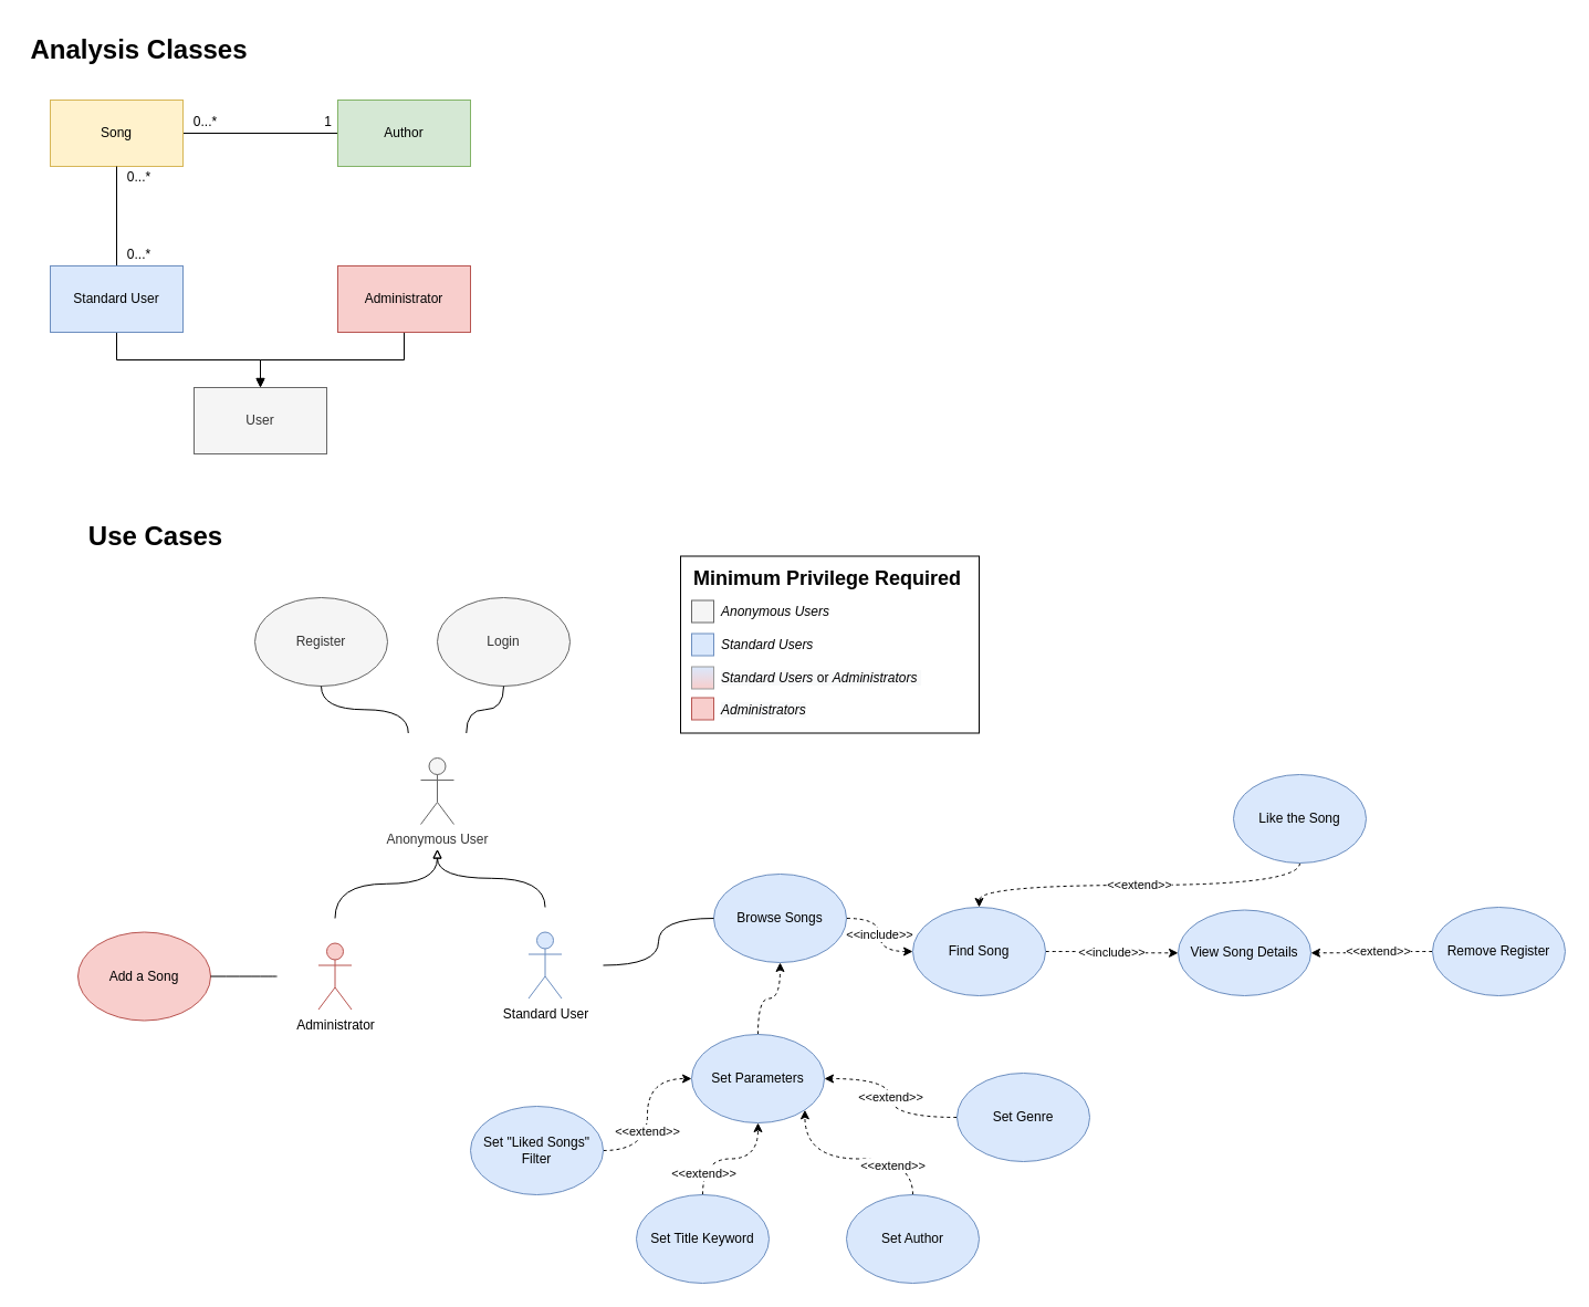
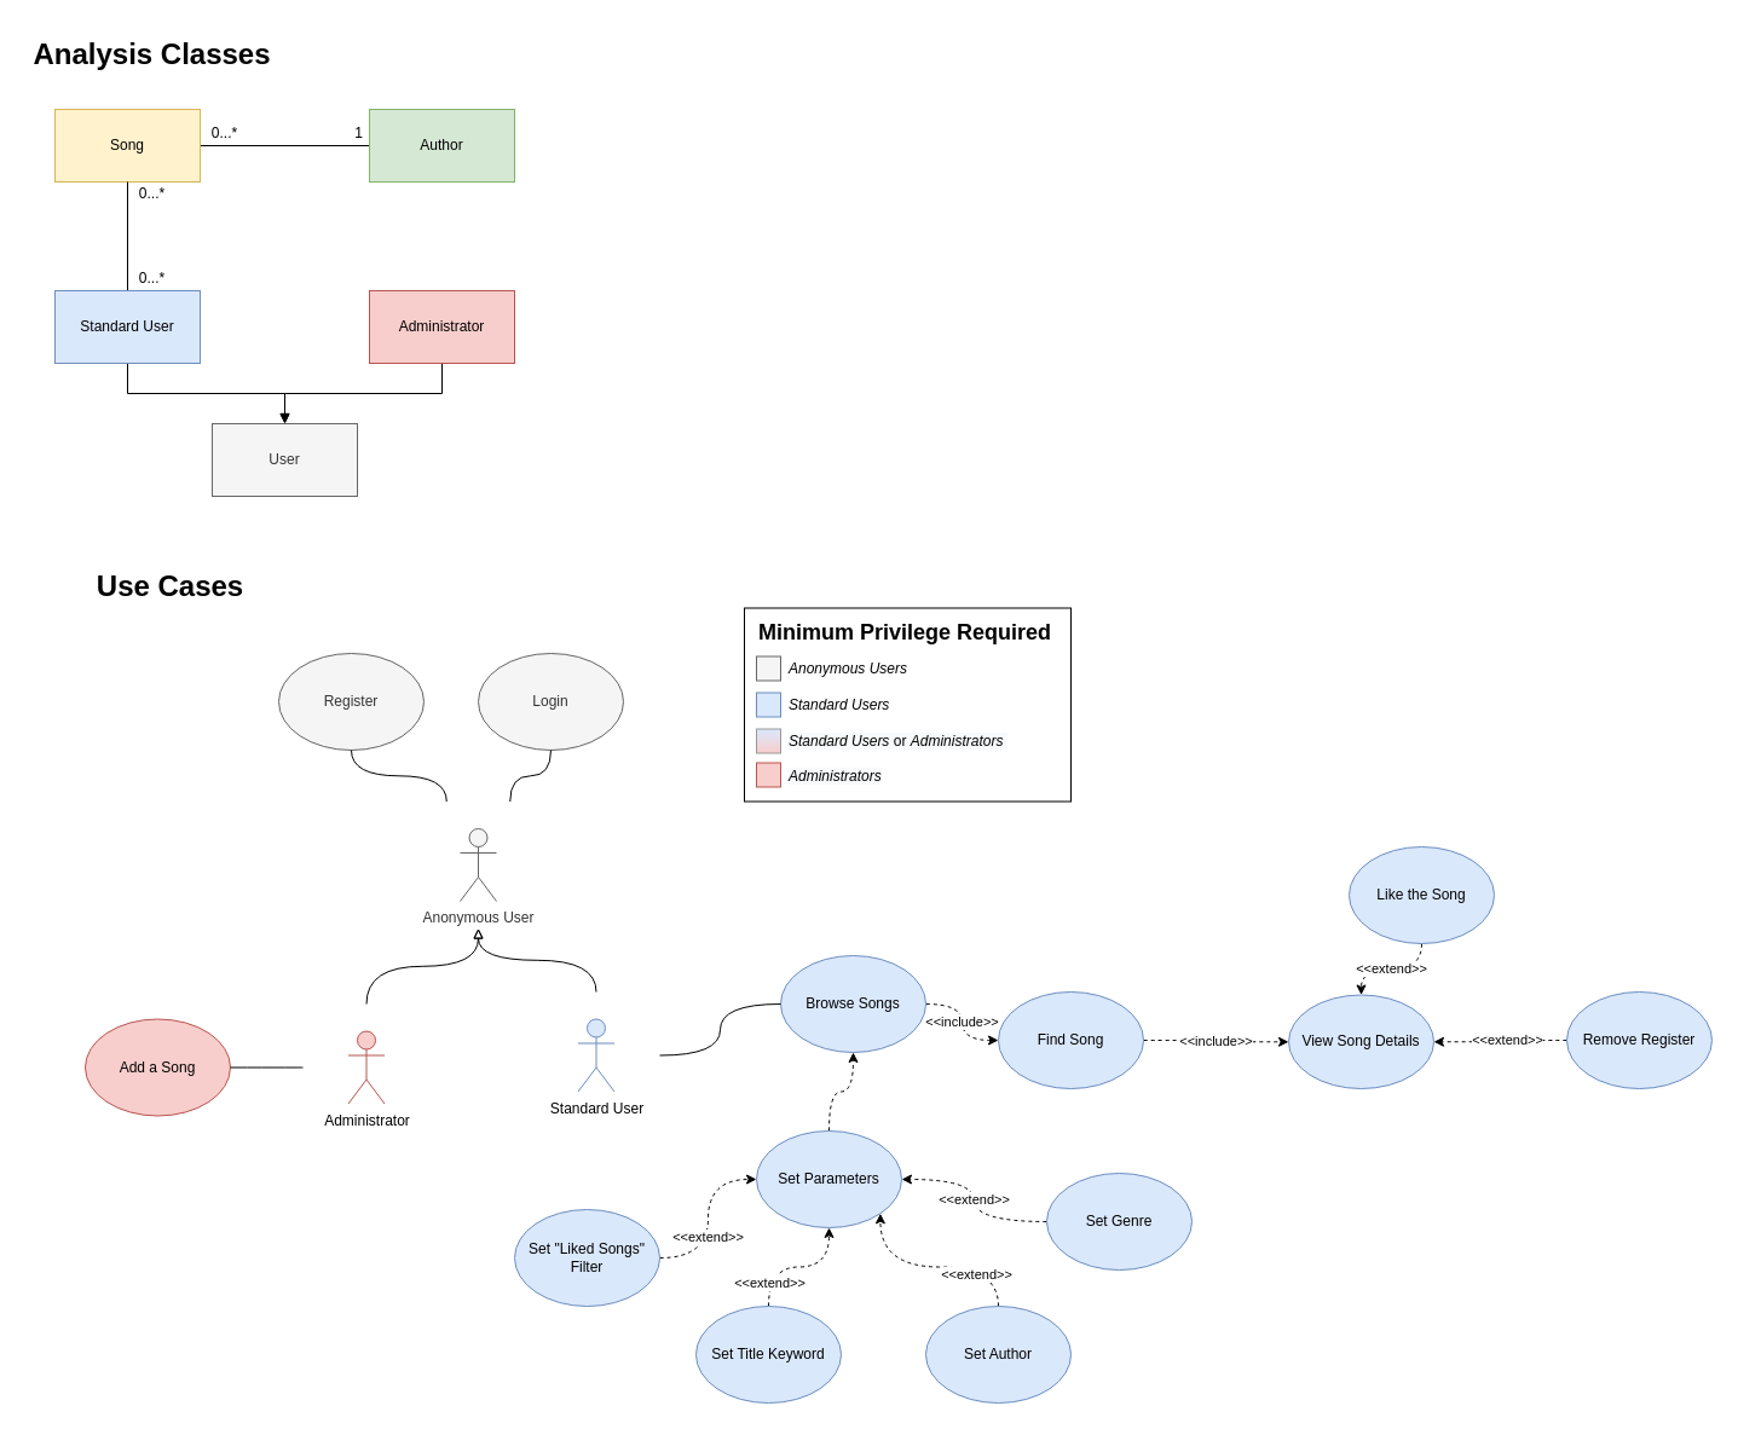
  <mxCell id="0" />
  <mxCell id="1" parent="0" />
  <mxCell id="2" value="" style="whiteSpace=wrap;html=1;align=left;" parent="1" vertex="1"><mxGeometry x="615" y="502.5" width="270" height="160" as="geometry" /></mxCell>
  <mxCell id="3" style="edgeStyle=orthogonalEdgeStyle;rounded=0;orthogonalLoop=1;jettySize=auto;html=1;exitX=1;exitY=0.5;exitDx=0;exitDy=0;endArrow=none;endFill=0;" parent="1" source="4" target="5" edge="1"><mxGeometry relative="1" as="geometry" /></mxCell>
  <mxCell id="4" value="Song" style="rounded=0;whiteSpace=wrap;html=1;fillColor=#fff2cc;strokeColor=#d6b656;" parent="1" vertex="1"><mxGeometry x="45" y="90" width="120" height="60" as="geometry" /></mxCell>
  <mxCell id="5" value="Author" style="rounded=0;whiteSpace=wrap;html=1;fillColor=#d5e8d4;strokeColor=#82b366;" parent="1" vertex="1"><mxGeometry x="305" y="90" width="120" height="60" as="geometry" /></mxCell>
  <mxCell id="6" value="1" style="text;html=1;align=center;verticalAlign=middle;resizable=0;points=[];autosize=1;" parent="1" vertex="1"><mxGeometry x="286" y="100" width="20" height="20" as="geometry" /></mxCell>
  <mxCell id="7" value="0...*" style="text;html=1;align=center;verticalAlign=middle;resizable=0;points=[];autosize=1;" parent="1" vertex="1"><mxGeometry x="165" y="100" width="40" height="20" as="geometry" /></mxCell>
  <mxCell id="8" style="edgeStyle=orthogonalEdgeStyle;rounded=0;orthogonalLoop=1;jettySize=auto;html=1;exitX=0.5;exitY=0;exitDx=0;exitDy=0;entryX=0.5;entryY=1;entryDx=0;entryDy=0;endArrow=none;endFill=0;startArrow=block;startFill=0;" parent="1" source="10" target="13" edge="1"><mxGeometry relative="1" as="geometry" /></mxCell>
  <mxCell id="9" style="edgeStyle=orthogonalEdgeStyle;rounded=0;orthogonalLoop=1;jettySize=auto;html=1;exitX=0.5;exitY=0;exitDx=0;exitDy=0;entryX=0.5;entryY=1;entryDx=0;entryDy=0;endArrow=none;endFill=0;startArrow=block;startFill=1;" parent="1" source="10" target="12" edge="1"><mxGeometry relative="1" as="geometry" /></mxCell>
  <mxCell id="10" value="User" style="rounded=0;whiteSpace=wrap;html=1;fillColor=#f5f5f5;strokeColor=#666666;fontColor=#333333;" parent="1" vertex="1"><mxGeometry x="175" y="350" width="120" height="60" as="geometry" /></mxCell>
  <mxCell id="11" style="edgeStyle=orthogonalEdgeStyle;rounded=0;orthogonalLoop=1;jettySize=auto;html=1;exitX=0.5;exitY=0;exitDx=0;exitDy=0;startArrow=none;startFill=0;endArrow=none;endFill=0;" parent="1" source="12" target="4" edge="1"><mxGeometry relative="1" as="geometry" /></mxCell>
  <mxCell id="12" value="Standard User" style="rounded=0;whiteSpace=wrap;html=1;fillColor=#dae8fc;strokeColor=#6c8ebf;" parent="1" vertex="1"><mxGeometry x="45" y="240" width="120" height="60" as="geometry" /></mxCell>
  <mxCell id="13" value="Administrator" style="rounded=0;whiteSpace=wrap;html=1;fillColor=#f8cecc;strokeColor=#b85450;" parent="1" vertex="1"><mxGeometry x="305" y="240" width="120" height="60" as="geometry" /></mxCell>
  <mxCell id="14" value="0...*" style="text;html=1;align=center;verticalAlign=middle;resizable=0;points=[];autosize=1;" parent="1" vertex="1"><mxGeometry x="105" y="220" width="40" height="20" as="geometry" /></mxCell>
  <mxCell id="15" value="0...*" style="text;html=1;align=center;verticalAlign=middle;resizable=0;points=[];autosize=1;" parent="1" vertex="1"><mxGeometry x="105" y="150" width="40" height="20" as="geometry" /></mxCell>
  <mxCell id="16" value="&lt;h1&gt;Analysis Classes&lt;/h1&gt;" style="text;html=1;align=center;verticalAlign=middle;resizable=0;points=[];autosize=1;" parent="1" vertex="1"><mxGeometry x="20" y="20" width="210" height="50" as="geometry" /></mxCell>
  <mxCell id="17" value="&lt;h1&gt;Use Cases&lt;/h1&gt;" style="text;html=1;align=center;verticalAlign=middle;resizable=0;points=[];autosize=1;" parent="1" vertex="1"><mxGeometry x="70" y="460" width="140" height="50" as="geometry" /></mxCell>
  <mxCell id="18" value="Register" style="ellipse;whiteSpace=wrap;html=1;fillColor=#f5f5f5;strokeColor=#666666;fontColor=#333333;" parent="1" vertex="1"><mxGeometry x="230" y="540" width="120" height="80" as="geometry" /></mxCell>
  <mxCell id="19" value="" style="group" parent="1" vertex="1" connectable="0"><mxGeometry x="342.5" y="662.5" width="105" height="105" as="geometry" /></mxCell>
  <mxCell id="20" value="" style="whiteSpace=wrap;html=1;aspect=fixed;fillColor=none;strokeColor=none;" parent="19" vertex="1"><mxGeometry width="105" height="105" as="geometry" /></mxCell>
  <mxCell id="21" value="Anonymous User" style="shape=umlActor;verticalLabelPosition=bottom;verticalAlign=top;html=1;outlineConnect=0;fillColor=#f5f5f5;strokeColor=#666666;fontColor=#333333;" parent="19" vertex="1"><mxGeometry x="37.5" y="22.5" width="30" height="60" as="geometry" /></mxCell>
  <mxCell id="22" style="edgeStyle=orthogonalEdgeStyle;rounded=0;orthogonalLoop=1;jettySize=auto;html=1;exitX=0.25;exitY=0;exitDx=0;exitDy=0;entryX=0.5;entryY=1;entryDx=0;entryDy=0;curved=1;endArrow=none;endFill=0;" parent="1" source="20" target="18" edge="1"><mxGeometry relative="1" as="geometry" /></mxCell>
  <mxCell id="23" value="Login" style="ellipse;whiteSpace=wrap;html=1;fillColor=#f5f5f5;strokeColor=#666666;fontColor=#333333;" parent="1" vertex="1"><mxGeometry x="395" y="540" width="120" height="80" as="geometry" /></mxCell>
  <mxCell id="24" style="edgeStyle=orthogonalEdgeStyle;curved=1;rounded=0;orthogonalLoop=1;jettySize=auto;html=1;exitX=0.75;exitY=0;exitDx=0;exitDy=0;entryX=0.5;entryY=1;entryDx=0;entryDy=0;endArrow=none;endFill=0;" parent="1" source="20" target="23" edge="1"><mxGeometry relative="1" as="geometry" /></mxCell>
  <mxCell id="25" value="" style="group" parent="1" vertex="1" connectable="0"><mxGeometry x="440" y="820" width="105" height="105" as="geometry" /></mxCell>
  <mxCell id="26" value="" style="whiteSpace=wrap;html=1;aspect=fixed;fillColor=none;strokeColor=none;" parent="25" vertex="1"><mxGeometry width="105" height="105" as="geometry" /></mxCell>
  <mxCell id="27" value="Standard User" style="shape=umlActor;verticalLabelPosition=bottom;verticalAlign=top;html=1;outlineConnect=0;fillColor=#dae8fc;strokeColor=#6c8ebf;" parent="25" vertex="1"><mxGeometry x="37.5" y="22.5" width="30" height="60" as="geometry" /></mxCell>
  <mxCell id="28" style="edgeStyle=orthogonalEdgeStyle;curved=1;rounded=0;orthogonalLoop=1;jettySize=auto;html=1;exitX=0.5;exitY=0;exitDx=0;exitDy=0;entryX=0.5;entryY=1;entryDx=0;entryDy=0;endArrow=block;endFill=0;" parent="1" source="26" target="20" edge="1"><mxGeometry relative="1" as="geometry" /></mxCell>
  <mxCell id="29" value="" style="group" parent="1" vertex="1" connectable="0"><mxGeometry x="250" y="830" width="105" height="105" as="geometry" /></mxCell>
  <mxCell id="30" value="" style="whiteSpace=wrap;html=1;aspect=fixed;fillColor=none;strokeColor=none;" parent="29" vertex="1"><mxGeometry width="105" height="105" as="geometry" /></mxCell>
  <mxCell id="31" value="Administrator" style="shape=umlActor;verticalLabelPosition=bottom;verticalAlign=top;html=1;outlineConnect=0;fillColor=#f8cecc;strokeColor=#b85450;" parent="29" vertex="1"><mxGeometry x="37.5" y="22.5" width="30" height="60" as="geometry" /></mxCell>
  <mxCell id="32" style="edgeStyle=orthogonalEdgeStyle;curved=1;rounded=0;orthogonalLoop=1;jettySize=auto;html=1;exitX=0.5;exitY=0;exitDx=0;exitDy=0;entryX=0.5;entryY=1;entryDx=0;entryDy=0;endArrow=block;endFill=0;" parent="1" source="30" target="20" edge="1"><mxGeometry relative="1" as="geometry" /></mxCell>
  <mxCell id="33" value="&amp;lt;&amp;lt;include&amp;gt;&amp;gt;" style="edgeStyle=orthogonalEdgeStyle;curved=1;rounded=0;orthogonalLoop=1;jettySize=auto;html=1;exitX=1;exitY=0.5;exitDx=0;exitDy=0;entryX=0;entryY=0.5;entryDx=0;entryDy=0;dashed=1;startArrow=none;startFill=0;endArrow=classic;endFill=1;" parent="1" source="34" target="37" edge="1"><mxGeometry relative="1" as="geometry" /></mxCell>
  <mxCell id="34" value="Browse Songs" style="ellipse;whiteSpace=wrap;html=1;fillColor=#dae8fc;strokeColor=#6c8ebf;" parent="1" vertex="1"><mxGeometry x="645" y="790" width="120" height="80" as="geometry" /></mxCell>
  <mxCell id="35" style="edgeStyle=orthogonalEdgeStyle;curved=1;rounded=0;orthogonalLoop=1;jettySize=auto;html=1;exitX=1;exitY=0.5;exitDx=0;exitDy=0;entryX=0;entryY=0.5;entryDx=0;entryDy=0;endArrow=none;endFill=0;" parent="1" source="26" target="34" edge="1"><mxGeometry relative="1" as="geometry" /></mxCell>
  <mxCell id="36" value="&amp;lt;&amp;lt;include&amp;gt;&amp;gt;" style="edgeStyle=orthogonalEdgeStyle;curved=1;rounded=0;orthogonalLoop=1;jettySize=auto;html=1;exitX=1;exitY=0.5;exitDx=0;exitDy=0;dashed=1;endArrow=classic;endFill=1;" parent="1" source="37" target="46" edge="1"><mxGeometry relative="1" as="geometry" /></mxCell>
  <mxCell id="37" value="Find Song" style="ellipse;whiteSpace=wrap;html=1;fillColor=#dae8fc;strokeColor=#6c8ebf;" parent="1" vertex="1"><mxGeometry x="825" y="820" width="120" height="80" as="geometry" /></mxCell>
  <mxCell id="38" style="edgeStyle=orthogonalEdgeStyle;rounded=0;orthogonalLoop=1;jettySize=auto;html=1;exitX=0.5;exitY=0;exitDx=0;exitDy=0;entryX=0.5;entryY=1;entryDx=0;entryDy=0;curved=1;dashed=1;" edge="1" parent="1" source="39" target="34"><mxGeometry relative="1" as="geometry" /></mxCell>
  <mxCell id="39" value="Set Parameters" style="ellipse;whiteSpace=wrap;html=1;fillColor=#dae8fc;strokeColor=#6c8ebf;" parent="1" vertex="1"><mxGeometry x="625" y="935" width="120" height="80" as="geometry" /></mxCell>
  <mxCell id="40" style="edgeStyle=orthogonalEdgeStyle;curved=1;rounded=0;orthogonalLoop=1;jettySize=auto;html=1;exitX=0.5;exitY=0;exitDx=0;exitDy=0;entryX=1;entryY=1;entryDx=0;entryDy=0;dashed=1;" edge="1" parent="1" source="42" target="39"><mxGeometry relative="1" as="geometry" /></mxCell>
  <mxCell id="41" value="&amp;lt;&amp;lt;extend&amp;gt;&amp;gt;" style="edgeLabel;html=1;align=center;verticalAlign=middle;resizable=0;points=[];" vertex="1" connectable="0" parent="40"><mxGeometry x="-0.398" y="6" relative="1" as="geometry"><mxPoint x="1" as="offset" /></mxGeometry></mxCell>
  <mxCell id="42" value="Set Author" style="ellipse;whiteSpace=wrap;html=1;fillColor=#dae8fc;strokeColor=#6c8ebf;" parent="1" vertex="1"><mxGeometry x="765" y="1080" width="120" height="80" as="geometry" /></mxCell>
  <mxCell id="43" style="edgeStyle=orthogonalEdgeStyle;curved=1;rounded=0;orthogonalLoop=1;jettySize=auto;html=1;exitX=0.5;exitY=0;exitDx=0;exitDy=0;entryX=0.5;entryY=1;entryDx=0;entryDy=0;dashed=1;startArrow=none;startFill=0;endArrow=classic;endFill=1;" parent="1" source="45" target="39" edge="1"><mxGeometry relative="1" as="geometry" /></mxCell>
  <mxCell id="44" value="&amp;lt;&amp;lt;extend&amp;gt;&amp;gt;" style="edgeLabel;html=1;align=center;verticalAlign=middle;resizable=0;points=[];" parent="43" vertex="1" connectable="0"><mxGeometry x="-0.129" y="-22" relative="1" as="geometry"><mxPoint x="-17.5" y="-9.5" as="offset" /></mxGeometry></mxCell>
  <mxCell id="45" value="Set Title Keyword" style="ellipse;whiteSpace=wrap;html=1;fillColor=#dae8fc;strokeColor=#6c8ebf;" parent="1" vertex="1"><mxGeometry x="575" y="1080" width="120" height="80" as="geometry" /></mxCell>
  <mxCell id="46" value="View Song Details" style="ellipse;whiteSpace=wrap;html=1;fillColor=#dae8fc;strokeColor=#6c8ebf;" parent="1" vertex="1"><mxGeometry x="1065" y="822.5" width="120" height="77.5" as="geometry" /></mxCell>
- <mxCell id="47" value="&amp;lt;&amp;lt;extend&amp;gt;&amp;gt;" style="edgeStyle=orthogonalEdgeStyle;curved=1;rounded=0;orthogonalLoop=1;jettySize=auto;html=1;exitX=0.5;exitY=1;exitDx=0;exitDy=0;dashed=1;endArrow=classic;endFill=1;" parent="1" source="48" target="37" edge="1"><mxGeometry relative="1" as="geometry"><mxPoint x="1305" y="835" as="targetPoint" /></mxGeometry></mxCell>
+ <mxCell id="47" value="&amp;lt;&amp;lt;extend&amp;gt;&amp;gt;" style="edgeStyle=orthogonalEdgeStyle;curved=1;rounded=0;orthogonalLoop=1;jettySize=auto;html=1;exitX=0.5;exitY=1;exitDx=0;exitDy=0;dashed=1;endArrow=classic;endFill=1;entryX=0.5;entryY=0;entryDx=0;entryDy=0;" parent="1" source="48" target="46" edge="1"><mxGeometry relative="1" as="geometry"><mxPoint x="1305" y="835" as="targetPoint" /></mxGeometry></mxCell>
  <mxCell id="48" value="Like the Song" style="ellipse;whiteSpace=wrap;html=1;fillColor=#dae8fc;strokeColor=#6c8ebf;" parent="1" vertex="1"><mxGeometry x="1115" y="700" width="120" height="80" as="geometry" /></mxCell>
  <mxCell id="49" value="Add a Song" style="ellipse;whiteSpace=wrap;html=1;fillColor=#f8cecc;strokeColor=#b85450;" parent="1" vertex="1"><mxGeometry x="70" y="842.5" width="120" height="80" as="geometry" /></mxCell>
  <mxCell id="50" style="edgeStyle=orthogonalEdgeStyle;curved=1;rounded=0;orthogonalLoop=1;jettySize=auto;html=1;exitX=0;exitY=0.5;exitDx=0;exitDy=0;entryX=1;entryY=0.5;entryDx=0;entryDy=0;endArrow=none;endFill=0;" parent="1" source="30" target="49" edge="1"><mxGeometry relative="1" as="geometry" /></mxCell>
  <mxCell id="51" style="edgeStyle=orthogonalEdgeStyle;curved=1;rounded=0;orthogonalLoop=1;jettySize=auto;html=1;exitX=0;exitY=0.5;exitDx=0;exitDy=0;entryX=1;entryY=0.5;entryDx=0;entryDy=0;dashed=1;startArrow=none;startFill=0;endArrow=classic;endFill=1;" parent="1" source="53" target="46" edge="1"><mxGeometry relative="1" as="geometry" /></mxCell>
  <mxCell id="52" value="&amp;lt;&amp;lt;extend&amp;gt;&amp;gt;" style="edgeLabel;html=1;align=center;verticalAlign=middle;resizable=0;points=[];" parent="51" vertex="1" connectable="0"><mxGeometry x="0.018" y="-15" relative="1" as="geometry"><mxPoint x="5.69" y="13.7" as="offset" /></mxGeometry></mxCell>
  <mxCell id="53" value="Remove Register" style="ellipse;whiteSpace=wrap;html=1;fillColor=#dae8fc;strokeColor=#6c8ebf;" parent="1" vertex="1"><mxGeometry x="1295" y="820" width="120" height="80" as="geometry" /></mxCell>
  <mxCell id="54" value="&lt;h2&gt;Minimum Privilege Required&lt;/h2&gt;" style="text;html=1;align=left;verticalAlign=middle;resizable=0;points=[];autosize=1;" parent="1" vertex="1"><mxGeometry x="625" y="497.5" width="260" height="50" as="geometry" /></mxCell>
  <mxCell id="55" value="" style="whiteSpace=wrap;html=1;aspect=fixed;strokeColor=#6c8ebf;fillColor=#dae8fc;" parent="1" vertex="1"><mxGeometry x="625" y="572.5" width="20" height="20" as="geometry" /></mxCell>
  <mxCell id="56" value="&lt;p&gt;&lt;i&gt;Anonymous Users&lt;/i&gt;&lt;/p&gt;" style="text;html=1;align=left;verticalAlign=middle;resizable=0;points=[];autosize=1;" parent="1" vertex="1"><mxGeometry x="650" y="532.5" width="110" height="40" as="geometry" /></mxCell>
  <mxCell id="57" value="&lt;p&gt;&lt;i&gt;Standard Users&lt;/i&gt;&lt;/p&gt;" style="text;html=1;align=left;verticalAlign=middle;resizable=0;points=[];autosize=1;" parent="1" vertex="1"><mxGeometry x="650" y="562.5" width="100" height="40" as="geometry" /></mxCell>
  <mxCell id="58" value="&lt;i style=&quot;color: rgb(0 , 0 , 0) ; font-family: &amp;#34;helvetica&amp;#34; ; font-size: 12px ; font-weight: 400 ; letter-spacing: normal ; text-align: left ; text-indent: 0px ; text-transform: none ; word-spacing: 0px ; background-color: rgb(248 , 249 , 250)&quot;&gt;Standard Users &lt;/i&gt;&lt;span style=&quot;color: rgb(0 , 0 , 0) ; font-family: &amp;#34;helvetica&amp;#34; ; font-size: 12px ; font-weight: 400 ; letter-spacing: normal ; text-align: left ; text-indent: 0px ; text-transform: none ; word-spacing: 0px ; background-color: rgb(248 , 249 , 250)&quot;&gt;or &lt;/span&gt;&lt;i style=&quot;color: rgb(0 , 0 , 0) ; font-family: &amp;#34;helvetica&amp;#34; ; font-size: 12px ; font-weight: 400 ; letter-spacing: normal ; text-align: left ; text-indent: 0px ; text-transform: none ; word-spacing: 0px ; background-color: rgb(248 , 249 , 250)&quot;&gt;Administrators&amp;nbsp;&lt;/i&gt;" style="text;whiteSpace=wrap;html=1;" parent="1" vertex="1"><mxGeometry x="650" y="598.5" width="190" height="30" as="geometry" /></mxCell>
  <mxCell id="59" value="" style="whiteSpace=wrap;html=1;aspect=fixed;strokeColor=#666666;fillColor=#f5f5f5;fontColor=#333333;" parent="1" vertex="1"><mxGeometry x="625" y="542.5" width="20" height="20" as="geometry" /></mxCell>
  <mxCell id="60" value="" style="whiteSpace=wrap;html=1;aspect=fixed;strokeColor=#999999;fillColor=#DAE8FC;gradientColor=#F8CECC;gradientDirection=south;" parent="1" vertex="1"><mxGeometry x="625" y="602.5" width="20" height="20" as="geometry" /></mxCell>
  <mxCell id="61" value="" style="whiteSpace=wrap;html=1;aspect=fixed;strokeColor=#b85450;fillColor=#f8cecc;gradientDirection=south;" parent="1" vertex="1"><mxGeometry x="625" y="630.5" width="20" height="20" as="geometry" /></mxCell>
  <mxCell id="62" value="&lt;i style=&quot;color: rgb(0 , 0 , 0) ; font-family: &amp;#34;helvetica&amp;#34; ; font-size: 12px ; font-weight: 400 ; letter-spacing: normal ; text-align: left ; text-indent: 0px ; text-transform: none ; word-spacing: 0px ; background-color: rgb(248 , 249 , 250)&quot;&gt;Administrators&lt;/i&gt;" style="text;whiteSpace=wrap;html=1;" parent="1" vertex="1"><mxGeometry x="650" y="627.5" width="190" height="30" as="geometry" /></mxCell>
  <mxCell id="63" value="&amp;lt;&amp;lt;extend&amp;gt;&amp;gt;" style="edgeStyle=orthogonalEdgeStyle;curved=1;rounded=0;orthogonalLoop=1;jettySize=auto;html=1;exitX=0;exitY=0.5;exitDx=0;exitDy=0;entryX=1;entryY=0.5;entryDx=0;entryDy=0;dashed=1;" edge="1" parent="1" source="64" target="39"><mxGeometry relative="1" as="geometry" /></mxCell>
  <mxCell id="64" value="Set Genre" style="ellipse;whiteSpace=wrap;html=1;fillColor=#dae8fc;strokeColor=#6c8ebf;" vertex="1" parent="1"><mxGeometry x="865" y="970" width="120" height="80" as="geometry" /></mxCell>
  <mxCell id="65" style="edgeStyle=orthogonalEdgeStyle;curved=1;rounded=0;orthogonalLoop=1;jettySize=auto;html=1;exitX=1;exitY=0.5;exitDx=0;exitDy=0;dashed=1;" edge="1" parent="1" source="67" target="39"><mxGeometry relative="1" as="geometry" /></mxCell>
  <mxCell id="66" value="&amp;lt;&amp;lt;extend&amp;gt;&amp;gt;" style="edgeLabel;html=1;align=center;verticalAlign=middle;resizable=0;points=[];" vertex="1" connectable="0" parent="65"><mxGeometry x="-0.2" y="2" relative="1" as="geometry"><mxPoint x="1" as="offset" /></mxGeometry></mxCell>
  <mxCell id="67" value="Set &quot;Liked Songs&quot; Filter" style="ellipse;whiteSpace=wrap;html=1;fillColor=#dae8fc;strokeColor=#6c8ebf;" vertex="1" parent="1"><mxGeometry x="425" y="1000" width="120" height="80" as="geometry" /></mxCell>
